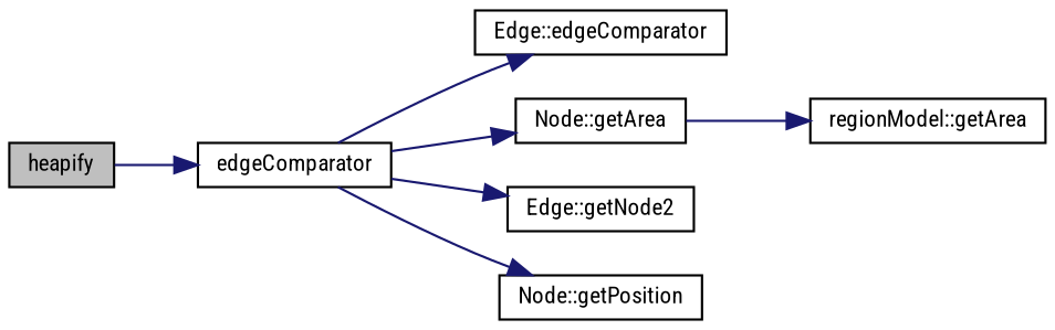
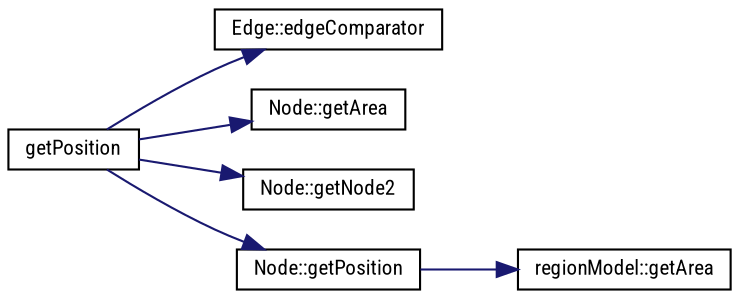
  digraph {
    fontname="Roboto Condensed"
    rankdir=LR
    node [color=black fillcolor=white fontname="Roboto Condensed" fontsize=10 shape=record style=filled]
    edge [color=midnightblue fontname="Roboto Condensed" fontsize=10 labelfontname=Helvetica labelfontsize=10 style=solid]
-   n1 [fillcolor=grey75 fontcolor=black height=0.2 label=heapify width=0.4]
-   n2 [height=0.2 label=edgeComparator width=0.4]
+   n2 [height=0.2 label=getPosition width=0.4]
    n3 [height=0.2 label="Edge::edgeComparator" width=0.4]
    n4 [height=0.2 label="Node::getArea" width=0.4]
-   n5 [height=0.2 label="Edge::getNode2" width=0.4]
+   n5 [height=0.2 label="Node::getNode2" width=0.4]
    n6 [height=0.2 label="Node::getPosition" width=0.4]
    n7 [height=0.2 label="regionModel::getArea" width=0.4]
-   n1 -> n2
    n2 -> n3
    n2 -> n4
    n2 -> n5
    n2 -> n6
-   n4 -> n7
+   n6 -> n7
  }
